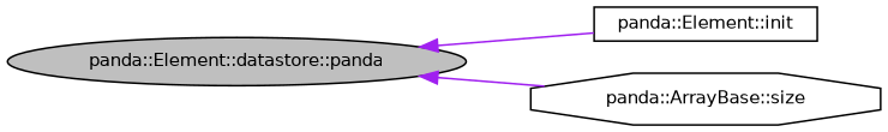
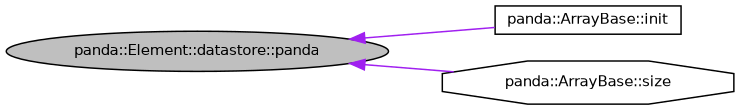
  digraph {
    rankdir=LR
    node [color=black fillcolor=white fontname=Helvetica fontsize=10 style=filled]
    edge [color=purple dir=back fontname=Helvetica fontsize=10 labelfontname=Helvetica labelfontsize=10 style=solid]
    n1 [fillcolor=grey75 fontcolor=black height=0.2 label="panda::Element::datastore::panda" shape=ellipse width=0.4]
-   n2 [height=0.2 label="panda::Element::init" shape=box width=0.4]
+   n2 [height=0.2 label="panda::ArrayBase::init" shape=box width=0.4]
    n3 [height=0.2 label="panda::ArrayBase::size" shape=octagon width=0.4]
    n1 -> n2
    n1 -> n3
  }
